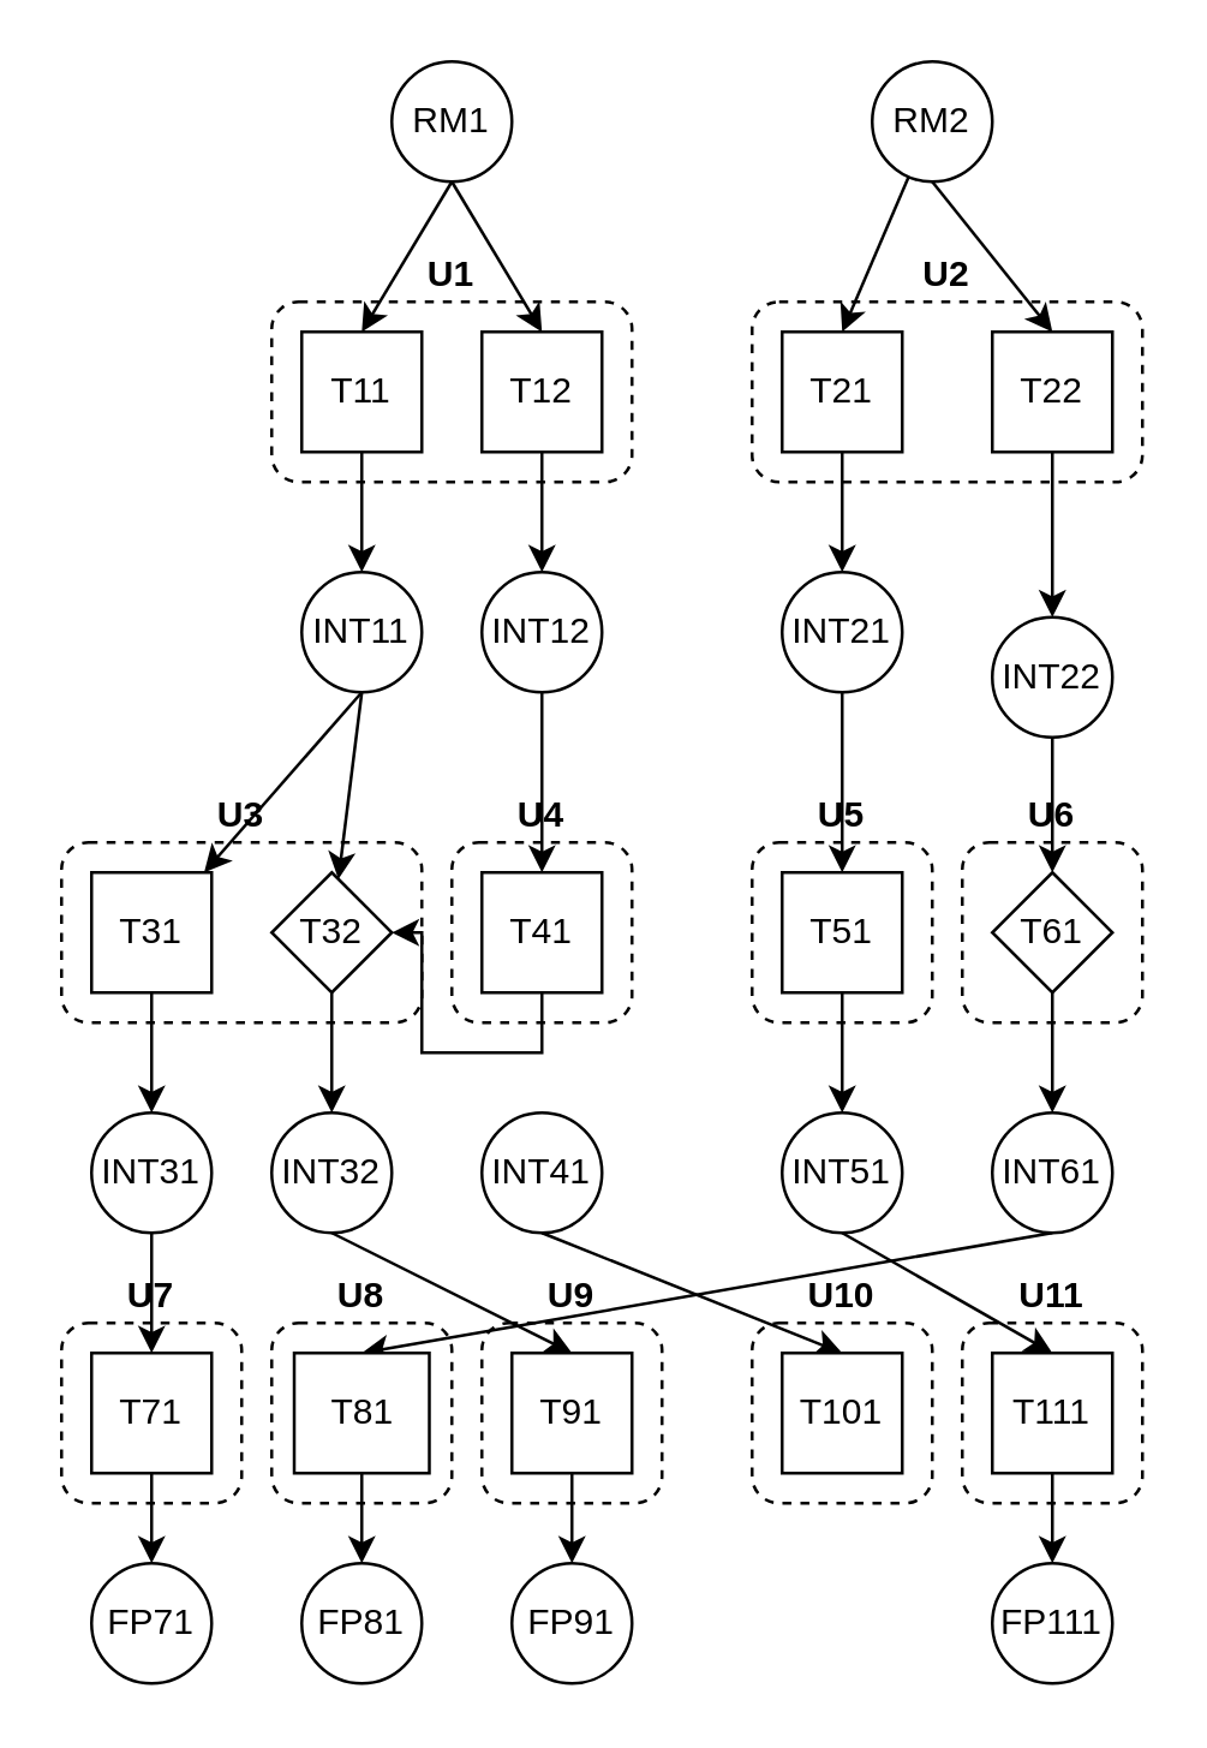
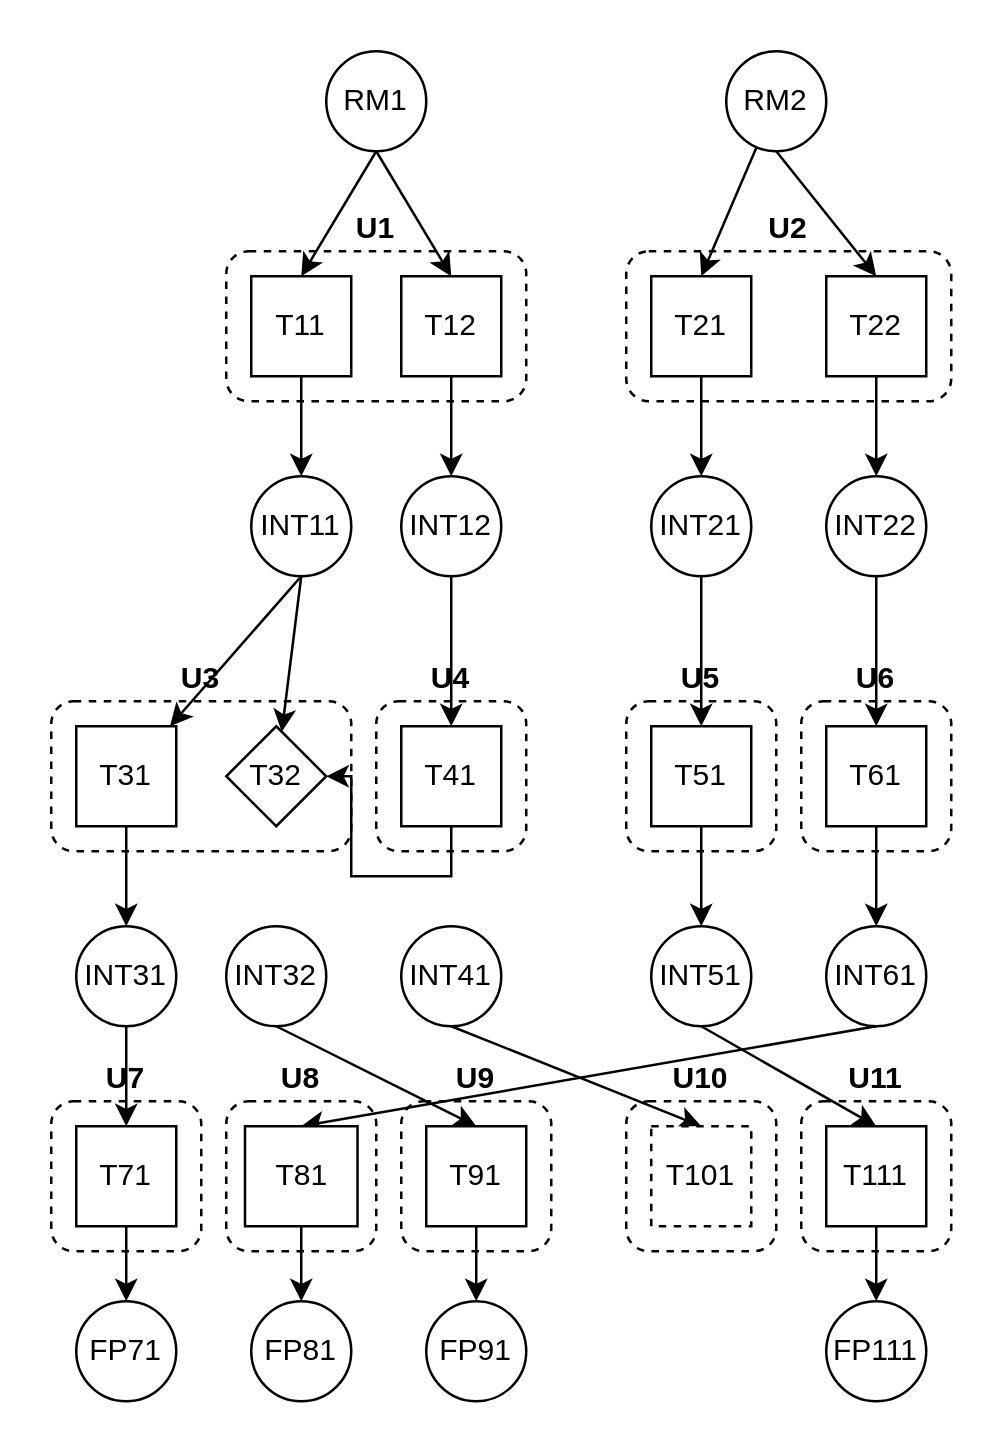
  <mxCell id="0" />
  <mxCell id="1" parent="0" />
  <mxCell id="2" value="RM1" style="ellipse;whiteSpace=wrap;html=1;aspect=fixed;" vertex="1" parent="1"><mxGeometry x="130" y="20" width="40" height="40" as="geometry" /></mxCell>
  <mxCell id="3" value="U1" style="rounded=1;whiteSpace=wrap;html=1;strokeColor=default;align=center;verticalAlign=bottom;fontFamily=Helvetica;fontSize=12;fontColor=default;fillColor=default;dashed=1;labelPosition=center;verticalLabelPosition=top;fontStyle=1" vertex="1" parent="1"><mxGeometry x="90" y="100" width="120" height="60" as="geometry" /></mxCell>
  <mxCell id="4" style="edgeStyle=orthogonalEdgeStyle;rounded=0;orthogonalLoop=1;jettySize=auto;html=1;exitX=0.5;exitY=1;exitDx=0;exitDy=0;" edge="1" parent="1" source="5" target="21"><mxGeometry relative="1" as="geometry" /></mxCell>
  <mxCell id="5" value="T11" style="rounded=0;whiteSpace=wrap;html=1;strokeColor=default;align=center;verticalAlign=middle;fontFamily=Helvetica;fontSize=12;fontColor=default;fillColor=default;" vertex="1" parent="1"><mxGeometry x="100" y="110" width="40" height="40" as="geometry" /></mxCell>
  <mxCell id="6" style="edgeStyle=orthogonalEdgeStyle;rounded=0;orthogonalLoop=1;jettySize=auto;html=1;exitX=0.5;exitY=1;exitDx=0;exitDy=0;" edge="1" parent="1" source="7" target="23"><mxGeometry relative="1" as="geometry" /></mxCell>
  <mxCell id="7" value="T12" style="rounded=0;whiteSpace=wrap;html=1;strokeColor=default;align=center;verticalAlign=middle;fontFamily=Helvetica;fontSize=12;fontColor=default;fillColor=default;" vertex="1" parent="1"><mxGeometry x="160" y="110" width="40" height="40" as="geometry" /></mxCell>
  <mxCell id="8" value="U2&lt;br&gt;" style="rounded=1;whiteSpace=wrap;html=1;strokeColor=default;align=center;verticalAlign=bottom;fontFamily=Helvetica;fontSize=12;fontColor=default;fillColor=default;dashed=1;labelPosition=center;verticalLabelPosition=top;fontStyle=1" vertex="1" parent="1"><mxGeometry x="250" y="100" width="130" height="60" as="geometry" /></mxCell>
  <mxCell id="9" style="edgeStyle=orthogonalEdgeStyle;rounded=0;orthogonalLoop=1;jettySize=auto;html=1;exitX=0.5;exitY=1;exitDx=0;exitDy=0;" edge="1" parent="1" source="10" target="25"><mxGeometry relative="1" as="geometry" /></mxCell>
  <mxCell id="10" value="T21" style="rounded=0;whiteSpace=wrap;html=1;strokeColor=default;align=center;verticalAlign=middle;fontFamily=Helvetica;fontSize=12;fontColor=default;fillColor=default;" vertex="1" parent="1"><mxGeometry x="260" y="110" width="40" height="40" as="geometry" /></mxCell>
  <mxCell id="11" style="edgeStyle=orthogonalEdgeStyle;rounded=0;orthogonalLoop=1;jettySize=auto;html=1;exitX=0.5;exitY=1;exitDx=0;exitDy=0;entryX=0.5;entryY=0;entryDx=0;entryDy=0;" edge="1" parent="1" source="12" target="27"><mxGeometry relative="1" as="geometry" /></mxCell>
  <mxCell id="12" value="T22" style="rounded=0;whiteSpace=wrap;html=1;strokeColor=default;align=center;verticalAlign=middle;fontFamily=Helvetica;fontSize=12;fontColor=default;fillColor=default;" vertex="1" parent="1"><mxGeometry x="330" y="110" width="40" height="40" as="geometry" /></mxCell>
  <mxCell id="13" value="" style="endArrow=classic;html=1;rounded=0;fontFamily=Helvetica;fontSize=12;fontColor=default;exitX=0.5;exitY=1;exitDx=0;exitDy=0;entryX=0.5;entryY=0;entryDx=0;entryDy=0;" edge="1" parent="1" source="18" target="12"><mxGeometry width="50" height="50" relative="1" as="geometry"><mxPoint x="330" y="30" as="sourcePoint" /><mxPoint x="390" y="-30" as="targetPoint" /></mxGeometry></mxCell>
  <mxCell id="14" value="" style="endArrow=classic;html=1;rounded=0;fontFamily=Helvetica;fontSize=12;fontColor=default;entryX=0.5;entryY=0;entryDx=0;entryDy=0;" edge="1" parent="1" target="5"><mxGeometry width="50" height="50" relative="1" as="geometry"><mxPoint x="150" y="60" as="sourcePoint" /><mxPoint x="136.667" y="110" as="targetPoint" /></mxGeometry></mxCell>
  <mxCell id="15" value="" style="endArrow=classic;html=1;rounded=0;fontFamily=Helvetica;fontSize=12;fontColor=default;exitX=0.5;exitY=1;exitDx=0;exitDy=0;entryX=0.5;entryY=0;entryDx=0;entryDy=0;" edge="1" parent="1" source="2" target="7"><mxGeometry width="50" height="50" relative="1" as="geometry"><mxPoint x="155" y="35" as="sourcePoint" /><mxPoint x="205" y="-15" as="targetPoint" /></mxGeometry></mxCell>
  <mxCell id="16" value="" style="endArrow=classic;html=1;rounded=0;fontFamily=Helvetica;fontSize=12;fontColor=default;entryX=0.5;entryY=0;entryDx=0;entryDy=0;" edge="1" parent="1" source="18" target="10"><mxGeometry width="50" height="50" relative="1" as="geometry"><mxPoint x="310" y="40" as="sourcePoint" /><mxPoint x="360" y="-10" as="targetPoint" /></mxGeometry></mxCell>
  <mxCell id="17" value="" style="endArrow=classic;html=1;rounded=0;fontFamily=Helvetica;fontSize=12;fontColor=default;entryX=0.5;entryY=0;entryDx=0;entryDy=0;" edge="1" parent="1" target="18"><mxGeometry width="50" height="50" relative="1" as="geometry"><mxPoint x="310" y="40" as="sourcePoint" /><mxPoint x="280" y="110" as="targetPoint" /></mxGeometry></mxCell>
  <mxCell id="18" value="RM2" style="ellipse;whiteSpace=wrap;html=1;aspect=fixed;" vertex="1" parent="1"><mxGeometry x="290" y="20" width="40" height="40" as="geometry" /></mxCell>
  <mxCell id="19" style="rounded=0;orthogonalLoop=1;jettySize=auto;html=1;exitX=0.5;exitY=1;exitDx=0;exitDy=0;" edge="1" parent="1" source="21" target="30"><mxGeometry relative="1" as="geometry" /></mxCell>
  <mxCell id="20" style="rounded=0;orthogonalLoop=1;jettySize=auto;html=1;exitX=0.5;exitY=1;exitDx=0;exitDy=0;" edge="1" parent="1" source="21" target="32"><mxGeometry relative="1" as="geometry" /></mxCell>
  <mxCell id="21" value="INT11" style="ellipse;whiteSpace=wrap;html=1;aspect=fixed;" vertex="1" parent="1"><mxGeometry x="100" y="190" width="40" height="40" as="geometry" /></mxCell>
  <mxCell id="22" style="edgeStyle=orthogonalEdgeStyle;rounded=0;orthogonalLoop=1;jettySize=auto;html=1;exitX=0.5;exitY=1;exitDx=0;exitDy=0;" edge="1" parent="1" source="23" target="35"><mxGeometry relative="1" as="geometry" /></mxCell>
  <mxCell id="23" value="INT12" style="ellipse;whiteSpace=wrap;html=1;aspect=fixed;" vertex="1" parent="1"><mxGeometry x="160" y="190" width="40" height="40" as="geometry" /></mxCell>
  <mxCell id="24" style="edgeStyle=orthogonalEdgeStyle;rounded=0;orthogonalLoop=1;jettySize=auto;html=1;exitX=0.5;exitY=1;exitDx=0;exitDy=0;" edge="1" parent="1" source="25" target="38"><mxGeometry relative="1" as="geometry" /></mxCell>
  <mxCell id="25" value="INT21" style="ellipse;whiteSpace=wrap;html=1;aspect=fixed;" vertex="1" parent="1"><mxGeometry x="260" y="190" width="40" height="40" as="geometry" /></mxCell>
  <mxCell id="26" style="rounded=0;orthogonalLoop=1;jettySize=auto;html=1;exitX=0.5;exitY=1;exitDx=0;exitDy=0;entryX=0.5;entryY=0;entryDx=0;entryDy=0;" edge="1" parent="1" source="27" target="41"><mxGeometry relative="1" as="geometry" /></mxCell>
- <mxCell id="27" value="INT22" style="ellipse;whiteSpace=wrap;html=1;aspect=fixed;" vertex="1" parent="1"><mxGeometry x="330" y="205" width="40" height="40" as="geometry" /></mxCell>
+ <mxCell id="27" value="INT22" style="ellipse;whiteSpace=wrap;html=1;aspect=fixed;" vertex="1" parent="1"><mxGeometry x="330" y="190" width="40" height="40" as="geometry" /></mxCell>
  <mxCell id="28" value="U3&lt;br&gt;" style="rounded=1;whiteSpace=wrap;html=1;strokeColor=default;align=center;verticalAlign=bottom;fontFamily=Helvetica;fontSize=12;fontColor=default;fillColor=none;dashed=1;labelPosition=center;verticalLabelPosition=top;fontStyle=1" vertex="1" parent="1"><mxGeometry x="20" y="280" width="120" height="60" as="geometry" /></mxCell>
  <mxCell id="29" style="edgeStyle=orthogonalEdgeStyle;rounded=0;orthogonalLoop=1;jettySize=auto;html=1;exitX=0.5;exitY=1;exitDx=0;exitDy=0;entryX=0.5;entryY=0;entryDx=0;entryDy=0;" edge="1" parent="1" source="30" target="51"><mxGeometry relative="1" as="geometry" /></mxCell>
  <mxCell id="30" value="T31" style="rounded=0;whiteSpace=wrap;html=1;strokeColor=default;align=center;verticalAlign=middle;fontFamily=Helvetica;fontSize=12;fontColor=default;fillColor=default;" vertex="1" parent="1"><mxGeometry x="30" y="290" width="40" height="40" as="geometry" /></mxCell>
- <mxCell id="31" style="edgeStyle=orthogonalEdgeStyle;rounded=0;orthogonalLoop=1;jettySize=auto;html=1;exitX=0.5;exitY=1;exitDx=0;exitDy=0;" edge="1" parent="1" source="32" target="49"><mxGeometry relative="1" as="geometry" /></mxCell>
  <mxCell id="32" value="T32" style="rhombus;whiteSpace=wrap;html=1;strokeColor=default;align=center;verticalAlign=middle;fontFamily=Helvetica;fontSize=12;fontColor=default;fillColor=default;" vertex="1" parent="1"><mxGeometry x="90" y="290" width="40" height="40" as="geometry" /></mxCell>
  <mxCell id="33" value="U4" style="rounded=1;whiteSpace=wrap;html=1;strokeColor=default;align=center;verticalAlign=bottom;fontFamily=Helvetica;fontSize=12;fontColor=default;fillColor=none;dashed=1;labelPosition=center;verticalLabelPosition=top;fontStyle=1" vertex="1" parent="1"><mxGeometry x="150" y="280" width="60" height="60" as="geometry" /></mxCell>
  <mxCell id="34" style="edgeStyle=orthogonalEdgeStyle;rounded=0;orthogonalLoop=1;jettySize=auto;html=1;exitX=0.5;exitY=1;exitDx=0;exitDy=0;" edge="1" parent="1" source="35" target="32"><mxGeometry relative="1" as="geometry" /></mxCell>
  <mxCell id="35" value="T41" style="rounded=0;whiteSpace=wrap;html=1;strokeColor=default;align=center;verticalAlign=middle;fontFamily=Helvetica;fontSize=12;fontColor=default;fillColor=default;" vertex="1" parent="1"><mxGeometry x="160" y="290" width="40" height="40" as="geometry" /></mxCell>
  <mxCell id="36" value="U5" style="rounded=1;whiteSpace=wrap;html=1;strokeColor=default;align=center;verticalAlign=bottom;fontFamily=Helvetica;fontSize=12;fontColor=default;fillColor=none;dashed=1;labelPosition=center;verticalLabelPosition=top;fontStyle=1" vertex="1" parent="1"><mxGeometry x="250" y="280" width="60" height="60" as="geometry" /></mxCell>
  <mxCell id="37" style="edgeStyle=orthogonalEdgeStyle;rounded=0;orthogonalLoop=1;jettySize=auto;html=1;exitX=0.5;exitY=1;exitDx=0;exitDy=0;entryX=0.5;entryY=0;entryDx=0;entryDy=0;" edge="1" parent="1" source="38" target="45"><mxGeometry relative="1" as="geometry" /></mxCell>
  <mxCell id="38" value="T51" style="rounded=0;whiteSpace=wrap;html=1;strokeColor=default;align=center;verticalAlign=middle;fontFamily=Helvetica;fontSize=12;fontColor=default;fillColor=default;" vertex="1" parent="1"><mxGeometry x="260" y="290" width="40" height="40" as="geometry" /></mxCell>
  <mxCell id="39" value="U6" style="rounded=1;whiteSpace=wrap;html=1;strokeColor=default;align=center;verticalAlign=bottom;fontFamily=Helvetica;fontSize=12;fontColor=default;fillColor=none;dashed=1;labelPosition=center;verticalLabelPosition=top;fontStyle=1" vertex="1" parent="1"><mxGeometry x="320" y="280" width="60" height="60" as="geometry" /></mxCell>
  <mxCell id="40" style="edgeStyle=orthogonalEdgeStyle;rounded=0;orthogonalLoop=1;jettySize=auto;html=1;exitX=0.5;exitY=1;exitDx=0;exitDy=0;" edge="1" parent="1" source="41" target="43"><mxGeometry relative="1" as="geometry" /></mxCell>
- <mxCell id="41" value="T61" style="rhombus;whiteSpace=wrap;html=1;strokeColor=default;align=center;verticalAlign=middle;fontFamily=Helvetica;fontSize=12;fontColor=default;fillColor=default;" vertex="1" parent="1"><mxGeometry x="330" y="290" width="40" height="40" as="geometry" /></mxCell>
+ <mxCell id="41" value="T61" style="rounded=0;whiteSpace=wrap;html=1;strokeColor=default;align=center;verticalAlign=middle;fontFamily=Helvetica;fontSize=12;fontColor=default;fillColor=default;" vertex="1" parent="1"><mxGeometry x="330" y="290" width="40" height="40" as="geometry" /></mxCell>
  <mxCell id="42" style="rounded=0;orthogonalLoop=1;jettySize=auto;html=1;exitX=0.5;exitY=1;exitDx=0;exitDy=0;entryX=0.5;entryY=0;entryDx=0;entryDy=0;" edge="1" parent="1" source="43" target="62"><mxGeometry relative="1" as="geometry" /></mxCell>
  <mxCell id="43" value="INT61" style="ellipse;whiteSpace=wrap;html=1;aspect=fixed;" vertex="1" parent="1"><mxGeometry x="330" y="370" width="40" height="40" as="geometry" /></mxCell>
  <mxCell id="44" style="rounded=0;orthogonalLoop=1;jettySize=auto;html=1;exitX=0.5;exitY=1;exitDx=0;exitDy=0;entryX=0.5;entryY=0;entryDx=0;entryDy=0;" edge="1" parent="1" source="45" target="54"><mxGeometry relative="1" as="geometry" /></mxCell>
  <mxCell id="45" value="INT51" style="ellipse;whiteSpace=wrap;html=1;aspect=fixed;" vertex="1" parent="1"><mxGeometry x="260" y="370" width="40" height="40" as="geometry" /></mxCell>
  <mxCell id="46" style="rounded=0;orthogonalLoop=1;jettySize=auto;html=1;exitX=0.5;exitY=1;exitDx=0;exitDy=0;entryX=0.5;entryY=0;entryDx=0;entryDy=0;" edge="1" parent="1" source="47" target="59"><mxGeometry relative="1" as="geometry" /></mxCell>
  <mxCell id="47" value="INT41" style="ellipse;whiteSpace=wrap;html=1;aspect=fixed;" vertex="1" parent="1"><mxGeometry x="160" y="370" width="40" height="40" as="geometry" /></mxCell>
  <mxCell id="48" style="rounded=0;orthogonalLoop=1;jettySize=auto;html=1;exitX=0.5;exitY=1;exitDx=0;exitDy=0;entryX=0.5;entryY=0;entryDx=0;entryDy=0;" edge="1" parent="1" source="49" target="57"><mxGeometry relative="1" as="geometry" /></mxCell>
  <mxCell id="49" value="INT32" style="ellipse;whiteSpace=wrap;html=1;aspect=fixed;" vertex="1" parent="1"><mxGeometry x="90" y="370" width="40" height="40" as="geometry" /></mxCell>
  <mxCell id="50" style="edgeStyle=orthogonalEdgeStyle;rounded=0;orthogonalLoop=1;jettySize=auto;html=1;exitX=0.5;exitY=1;exitDx=0;exitDy=0;entryX=0.5;entryY=0;entryDx=0;entryDy=0;" edge="1" parent="1" source="51" target="65"><mxGeometry relative="1" as="geometry" /></mxCell>
  <mxCell id="51" value="INT31" style="ellipse;whiteSpace=wrap;html=1;aspect=fixed;" vertex="1" parent="1"><mxGeometry x="30" y="370" width="40" height="40" as="geometry" /></mxCell>
  <mxCell id="52" value="U11" style="rounded=1;whiteSpace=wrap;html=1;strokeColor=default;align=center;verticalAlign=bottom;fontFamily=Helvetica;fontSize=12;fontColor=default;fillColor=none;dashed=1;labelPosition=center;verticalLabelPosition=top;fontStyle=1" vertex="1" parent="1"><mxGeometry x="320" y="440" width="60" height="60" as="geometry" /></mxCell>
  <mxCell id="53" style="edgeStyle=orthogonalEdgeStyle;rounded=0;orthogonalLoop=1;jettySize=auto;html=1;exitX=0.5;exitY=1;exitDx=0;exitDy=0;" edge="1" parent="1" source="54" target="69"><mxGeometry relative="1" as="geometry" /></mxCell>
  <mxCell id="54" value="T111" style="rounded=0;whiteSpace=wrap;html=1;strokeColor=default;align=center;verticalAlign=middle;fontFamily=Helvetica;fontSize=12;fontColor=default;fillColor=default;" vertex="1" parent="1"><mxGeometry x="330" y="450" width="40" height="40" as="geometry" /></mxCell>
  <mxCell id="55" value="U10" style="rounded=1;whiteSpace=wrap;html=1;strokeColor=default;align=center;verticalAlign=bottom;fontFamily=Helvetica;fontSize=12;fontColor=default;fillColor=none;dashed=1;labelPosition=center;verticalLabelPosition=top;fontStyle=1" vertex="1" parent="1"><mxGeometry x="250" y="440" width="60" height="60" as="geometry" /></mxCell>
  <mxCell id="56" style="edgeStyle=orthogonalEdgeStyle;rounded=0;orthogonalLoop=1;jettySize=auto;html=1;exitX=0.5;exitY=1;exitDx=0;exitDy=0;entryX=0.5;entryY=0;entryDx=0;entryDy=0;" edge="1" parent="1" source="57" target="68"><mxGeometry relative="1" as="geometry" /></mxCell>
  <mxCell id="57" value="T91" style="rounded=0;whiteSpace=wrap;html=1;strokeColor=default;align=center;verticalAlign=middle;fontFamily=Helvetica;fontSize=12;fontColor=default;fillColor=default;" vertex="1" parent="1"><mxGeometry x="170" y="450" width="40" height="40" as="geometry" /></mxCell>
  <mxCell id="58" value="U9" style="rounded=1;whiteSpace=wrap;html=1;strokeColor=default;align=center;verticalAlign=bottom;fontFamily=Helvetica;fontSize=12;fontColor=default;fillColor=none;dashed=1;labelPosition=center;verticalLabelPosition=top;fontStyle=1" vertex="1" parent="1"><mxGeometry x="160" y="440" width="60" height="60" as="geometry" /></mxCell>
- <mxCell id="59" value="T101" style="rounded=0;whiteSpace=wrap;html=1;strokeColor=default;align=center;verticalAlign=middle;fontFamily=Helvetica;fontSize=12;fontColor=default;fillColor=default;" vertex="1" parent="1"><mxGeometry x="260" y="450" width="40" height="40" as="geometry" /></mxCell>
+ <mxCell id="59" value="T101" style="rounded=0;whiteSpace=wrap;html=1;strokeColor=default;align=center;verticalAlign=middle;fontFamily=Helvetica;fontSize=12;fontColor=default;fillColor=default;dashed=1;" vertex="1" parent="1"><mxGeometry x="260" y="450" width="40" height="40" as="geometry" /></mxCell>
  <mxCell id="60" value="U8" style="rounded=1;whiteSpace=wrap;html=1;strokeColor=default;align=center;verticalAlign=bottom;fontFamily=Helvetica;fontSize=12;fontColor=default;fillColor=none;dashed=1;labelPosition=center;verticalLabelPosition=top;fontStyle=1" vertex="1" parent="1"><mxGeometry x="90" y="440" width="60" height="60" as="geometry" /></mxCell>
  <mxCell id="61" style="edgeStyle=orthogonalEdgeStyle;rounded=0;orthogonalLoop=1;jettySize=auto;html=1;exitX=0.5;exitY=1;exitDx=0;exitDy=0;" edge="1" parent="1" source="62" target="67"><mxGeometry relative="1" as="geometry" /></mxCell>
  <mxCell id="62" value="T81" style="rounded=0;whiteSpace=wrap;html=1;strokeColor=default;align=center;verticalAlign=middle;fontFamily=Helvetica;fontSize=12;fontColor=default;fillColor=default;" vertex="1" parent="1"><mxGeometry x="97.5" y="450" width="45" height="40" as="geometry" /></mxCell>
  <mxCell id="63" value="U7" style="rounded=1;whiteSpace=wrap;html=1;strokeColor=default;align=center;verticalAlign=bottom;fontFamily=Helvetica;fontSize=12;fontColor=default;fillColor=none;dashed=1;labelPosition=center;verticalLabelPosition=top;fontStyle=1" vertex="1" parent="1"><mxGeometry x="20" y="440" width="60" height="60" as="geometry" /></mxCell>
  <mxCell id="64" style="edgeStyle=orthogonalEdgeStyle;rounded=0;orthogonalLoop=1;jettySize=auto;html=1;exitX=0.5;exitY=1;exitDx=0;exitDy=0;entryX=0.5;entryY=0;entryDx=0;entryDy=0;" edge="1" parent="1" source="65" target="66"><mxGeometry relative="1" as="geometry" /></mxCell>
  <mxCell id="65" value="T71" style="rounded=0;whiteSpace=wrap;html=1;strokeColor=default;align=center;verticalAlign=middle;fontFamily=Helvetica;fontSize=12;fontColor=default;fillColor=default;" vertex="1" parent="1"><mxGeometry x="30" y="450" width="40" height="40" as="geometry" /></mxCell>
  <mxCell id="66" value="FP71" style="ellipse;whiteSpace=wrap;html=1;aspect=fixed;" vertex="1" parent="1"><mxGeometry x="30" y="520" width="40" height="40" as="geometry" /></mxCell>
  <mxCell id="67" value="FP81" style="ellipse;whiteSpace=wrap;html=1;aspect=fixed;" vertex="1" parent="1"><mxGeometry x="100" y="520" width="40" height="40" as="geometry" /></mxCell>
  <mxCell id="68" value="FP91" style="ellipse;whiteSpace=wrap;html=1;aspect=fixed;" vertex="1" parent="1"><mxGeometry x="170" y="520" width="40" height="40" as="geometry" /></mxCell>
  <mxCell id="69" value="FP111" style="ellipse;whiteSpace=wrap;html=1;aspect=fixed;" vertex="1" parent="1"><mxGeometry x="330" y="520" width="40" height="40" as="geometry" /></mxCell>
